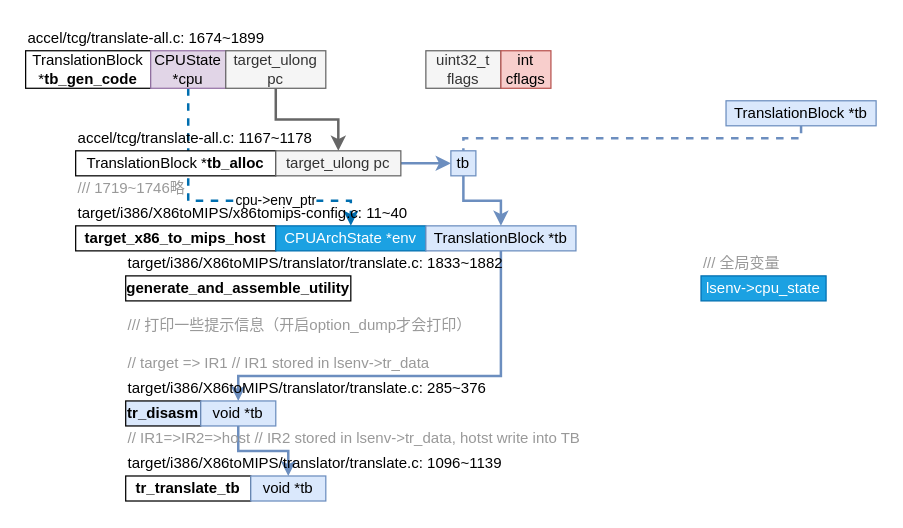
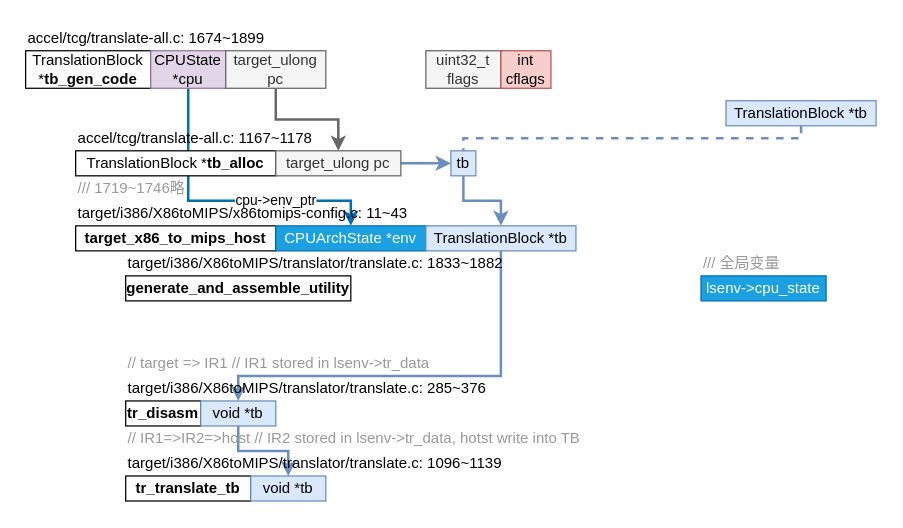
  <mxCell id="0" />
  <mxCell id="1" parent="0" />
  <mxCell id="2" value="TranslationBlock *&lt;b&gt;tb_gen_code&lt;/b&gt;" style="rounded=0;whiteSpace=wrap;html=1;" parent="1" vertex="1"><mxGeometry x="20" y="40" width="100" height="30" as="geometry" /></mxCell>
- <mxCell id="3" value="cpu-&amp;gt;env_ptr" style="edgeStyle=orthogonalEdgeStyle;rounded=0;orthogonalLoop=1;jettySize=auto;html=1;endArrow=classic;endFill=1;strokeWidth=2;fillColor=#1ba1e2;strokeColor=#006EAF;dashed=1;" parent="1" source="4" target="20" edge="1"><mxGeometry x="0.333" relative="1" as="geometry"><Array as="points"><mxPoint x="150" y="160" /><mxPoint x="280" y="160" /></Array><mxPoint as="offset" /></mxGeometry></mxCell>
+ <mxCell id="3" value="cpu-&amp;gt;env_ptr" style="edgeStyle=orthogonalEdgeStyle;rounded=0;orthogonalLoop=1;jettySize=auto;html=1;endArrow=classic;endFill=1;strokeWidth=2;fillColor=#1ba1e2;strokeColor=#006EAF;" parent="1" source="4" target="20" edge="1"><mxGeometry x="0.333" relative="1" as="geometry"><Array as="points"><mxPoint x="150" y="160" /><mxPoint x="280" y="160" /></Array><mxPoint as="offset" /></mxGeometry></mxCell>
  <mxCell id="4" value="CPUState *cpu" style="rounded=0;whiteSpace=wrap;html=1;fillColor=#e1d5e7;strokeColor=#9673a6;" parent="1" vertex="1"><mxGeometry x="120" y="40" width="60" height="30" as="geometry" /></mxCell>
  <mxCell id="5" style="edgeStyle=orthogonalEdgeStyle;rounded=0;orthogonalLoop=1;jettySize=auto;html=1;strokeWidth=2;fillColor=#f5f5f5;strokeColor=#666666;" parent="1" source="6" target="15" edge="1"><mxGeometry relative="1" as="geometry" /></mxCell>
  <mxCell id="6" value="target_ulong pc" style="rounded=0;whiteSpace=wrap;html=1;fillColor=#f5f5f5;strokeColor=#666666;fontColor=#333333;" parent="1" vertex="1"><mxGeometry x="180" y="40" width="80" height="30" as="geometry" /></mxCell>
  <mxCell id="7" value="uint32_t flags" style="rounded=0;whiteSpace=wrap;html=1;fillColor=#f5f5f5;strokeColor=#666666;fontColor=#333333;" parent="1" vertex="1"><mxGeometry x="340" y="40" width="60" height="30" as="geometry" /></mxCell>
  <mxCell id="8" value="int cflags" style="rounded=0;whiteSpace=wrap;html=1;fillColor=#f8cecc;strokeColor=#b85450;" parent="1" vertex="1"><mxGeometry x="400" y="40" width="40" height="30" as="geometry" /></mxCell>
  <mxCell id="9" value="accel/tcg/translate-all.c: 1674~1899" style="text;html=1;resizable=0;points=[];autosize=1;align=left;verticalAlign=top;spacingTop=-4;" parent="1" vertex="1"><mxGeometry x="20" y="20" width="200" height="20" as="geometry" /></mxCell>
  <mxCell id="10" style="edgeStyle=orthogonalEdgeStyle;rounded=0;orthogonalLoop=1;jettySize=auto;html=1;strokeWidth=2;dashed=1;endArrow=none;endFill=0;fillColor=#dae8fc;strokeColor=#6c8ebf;" parent="1" source="11" target="17" edge="1"><mxGeometry relative="1" as="geometry"><Array as="points"><mxPoint x="640" y="110" /><mxPoint x="370" y="110" /></Array></mxGeometry></mxCell>
  <mxCell id="11" value="TranslationBlock *tb" style="rounded=0;whiteSpace=wrap;html=1;fillColor=#dae8fc;strokeColor=#6c8ebf;" parent="1" vertex="1"><mxGeometry x="580" y="80" width="120" height="20" as="geometry" /></mxCell>
  <mxCell id="12" value="TranslationBlock *&lt;b&gt;tb_alloc&lt;/b&gt;" style="rounded=0;whiteSpace=wrap;html=1;" parent="1" vertex="1"><mxGeometry x="60" y="120" width="160" height="20" as="geometry" /></mxCell>
  <mxCell id="13" value="accel/tcg/translate-all.c: 1167~1178" style="text;html=1;resizable=0;points=[];autosize=1;align=left;verticalAlign=top;spacingTop=-4;" parent="1" vertex="1"><mxGeometry x="60" y="100" width="200" height="20" as="geometry" /></mxCell>
  <mxCell id="14" style="edgeStyle=orthogonalEdgeStyle;rounded=0;orthogonalLoop=1;jettySize=auto;html=1;endArrow=classic;endFill=1;strokeWidth=2;fillColor=#dae8fc;strokeColor=#6c8ebf;" parent="1" source="15" target="17" edge="1"><mxGeometry relative="1" as="geometry" /></mxCell>
  <mxCell id="15" value="target_ulong pc" style="rounded=0;whiteSpace=wrap;html=1;fillColor=#f5f5f5;strokeColor=#666666;fontColor=#333333;" parent="1" vertex="1"><mxGeometry x="220" y="120" width="100" height="20" as="geometry" /></mxCell>
  <mxCell id="16" style="edgeStyle=orthogonalEdgeStyle;rounded=0;orthogonalLoop=1;jettySize=auto;html=1;endArrow=classic;endFill=1;strokeWidth=2;fillColor=#dae8fc;strokeColor=#6c8ebf;" parent="1" source="17" target="22" edge="1"><mxGeometry relative="1" as="geometry" /></mxCell>
  <mxCell id="17" value="tb" style="rounded=0;whiteSpace=wrap;html=1;fillColor=#dae8fc;strokeColor=#6c8ebf;" parent="1" vertex="1"><mxGeometry x="360" y="120" width="20" height="20" as="geometry" /></mxCell>
  <mxCell id="18" value="&lt;font color=&quot;#999999&quot;&gt;/// 1719~1746略&lt;/font&gt;" style="text;html=1;resizable=0;points=[];autosize=1;align=left;verticalAlign=top;spacingTop=-4;" parent="1" vertex="1"><mxGeometry x="60" y="140" width="100" height="20" as="geometry" /></mxCell>
  <mxCell id="19" value="&lt;b&gt;target_x86_to_mips_host&lt;/b&gt;" style="rounded=0;whiteSpace=wrap;html=1;" parent="1" vertex="1"><mxGeometry x="60" y="180" width="160" height="20" as="geometry" /></mxCell>
  <mxCell id="20" value="CPUArchState *env" style="rounded=0;whiteSpace=wrap;html=1;fillColor=#1ba1e2;strokeColor=#006EAF;fontColor=#ffffff;" parent="1" vertex="1"><mxGeometry x="220" y="180" width="120" height="20" as="geometry" /></mxCell>
  <mxCell id="21" style="edgeStyle=orthogonalEdgeStyle;rounded=0;orthogonalLoop=1;jettySize=auto;html=1;strokeWidth=2;fillColor=#dae8fc;strokeColor=#6c8ebf;" edge="1" parent="1" source="22" target="30"><mxGeometry relative="1" as="geometry"><Array as="points"><mxPoint x="400" y="300" /><mxPoint x="190" y="300" /></Array></mxGeometry></mxCell>
  <mxCell id="22" value="TranslationBlock *tb" style="rounded=0;whiteSpace=wrap;html=1;fillColor=#dae8fc;strokeColor=#6c8ebf;" parent="1" vertex="1"><mxGeometry x="340" y="180" width="120" height="20" as="geometry" /></mxCell>
- <mxCell id="23" value="target/i386/X86toMIPS/x86tomips-config.c: 11~40" style="text;html=1;resizable=0;points=[];autosize=1;align=left;verticalAlign=top;spacingTop=-4;" parent="1" vertex="1"><mxGeometry x="60" y="160" width="280" height="20" as="geometry" /></mxCell>
+ <mxCell id="23" value="target/i386/X86toMIPS/x86tomips-config.c: 11~43" style="text;html=1;resizable=0;points=[];autosize=1;align=left;verticalAlign=top;spacingTop=-4;" parent="1" vertex="1"><mxGeometry x="60" y="160" width="280" height="20" as="geometry" /></mxCell>
  <mxCell id="24" value="&lt;b&gt;generate_and_assemble_utility&lt;/b&gt;" style="rounded=0;whiteSpace=wrap;html=1;" vertex="1" parent="1"><mxGeometry x="100" y="220" width="180" height="20" as="geometry" /></mxCell>
  <mxCell id="25" value="target/i386/X86toMIPS/translator/translate.c: 1833~1882" style="text;html=1;resizable=0;points=[];autosize=1;align=left;verticalAlign=top;spacingTop=-4;" vertex="1" parent="1"><mxGeometry x="100" y="200" width="320" height="20" as="geometry" /></mxCell>
- <mxCell id="26" value="&lt;font color=&quot;#999999&quot;&gt;/// 打印一些提示信息（开启option_dump才会打印）&lt;/font&gt;" style="text;html=1;resizable=0;points=[];autosize=1;align=left;verticalAlign=top;spacingTop=-4;" vertex="1" parent="1"><mxGeometry x="100" y="250" width="290" height="20" as="geometry" /></mxCell>
- <mxCell id="27" value="&lt;b&gt;tr_disasm&lt;/b&gt;" style="rounded=0;whiteSpace=wrap;html=1;fillColor=#dae8fc;" vertex="1" parent="1"><mxGeometry x="100" y="320" width="60" height="20" as="geometry" /></mxCell>
+ <mxCell id="27" value="&lt;b&gt;tr_disasm&lt;/b&gt;" style="rounded=0;whiteSpace=wrap;html=1;" vertex="1" parent="1"><mxGeometry x="100" y="320" width="60" height="20" as="geometry" /></mxCell>
  <mxCell id="28" value="&lt;font color=&quot;#999999&quot;&gt;// target =&amp;gt; IR1 // IR1 stored in lsenv-&amp;gt;tr_data&lt;/font&gt;" style="text;html=1;resizable=0;points=[];autosize=1;align=left;verticalAlign=top;spacingTop=-4;" vertex="1" parent="1"><mxGeometry x="100" y="280" width="260" height="20" as="geometry" /></mxCell>
  <mxCell id="29" style="edgeStyle=orthogonalEdgeStyle;rounded=0;orthogonalLoop=1;jettySize=auto;html=1;strokeWidth=2;fillColor=#dae8fc;strokeColor=#6c8ebf;" edge="1" parent="1" source="30" target="33"><mxGeometry relative="1" as="geometry" /></mxCell>
  <mxCell id="30" value="void *tb" style="rounded=0;whiteSpace=wrap;html=1;fillColor=#dae8fc;strokeColor=#6c8ebf;" vertex="1" parent="1"><mxGeometry x="160" y="320" width="60" height="20" as="geometry" /></mxCell>
  <mxCell id="31" value="&lt;b&gt;tr_translate_tb&lt;/b&gt;" style="rounded=0;whiteSpace=wrap;html=1;" vertex="1" parent="1"><mxGeometry x="100" y="380" width="100" height="20" as="geometry" /></mxCell>
  <mxCell id="32" value="target/i386/X86toMIPS/translator/translate.c: 285~376" style="text;html=1;resizable=0;points=[];autosize=1;align=left;verticalAlign=top;spacingTop=-4;" vertex="1" parent="1"><mxGeometry x="100" y="300" width="300" height="20" as="geometry" /></mxCell>
  <mxCell id="33" value="void *tb" style="rounded=0;whiteSpace=wrap;html=1;fillColor=#dae8fc;strokeColor=#6c8ebf;" vertex="1" parent="1"><mxGeometry x="200" y="380" width="60" height="20" as="geometry" /></mxCell>
  <mxCell id="34" value="&lt;font color=&quot;#999999&quot;&gt;// IR1=&amp;gt;IR2=&amp;gt;host // IR2 stored in lsenv-&amp;gt;tr_data, hotst write into TB&lt;/font&gt;" style="text;html=1;resizable=0;points=[];autosize=1;align=left;verticalAlign=top;spacingTop=-4;" vertex="1" parent="1"><mxGeometry x="100" y="340" width="380" height="20" as="geometry" /></mxCell>
  <mxCell id="35" value="target/i386/X86toMIPS/translator/translate.c: 1096~1139" style="text;html=1;resizable=0;points=[];autosize=1;align=left;verticalAlign=top;spacingTop=-4;" vertex="1" parent="1"><mxGeometry x="100" y="360" width="310" height="20" as="geometry" /></mxCell>
  <mxCell id="36" value="lsenv-&amp;gt;cpu_state" style="rounded=0;whiteSpace=wrap;html=1;fillColor=#1ba1e2;strokeColor=#006EAF;fontColor=#ffffff;" vertex="1" parent="1"><mxGeometry x="560" y="220" width="100" height="20" as="geometry" /></mxCell>
  <mxCell id="37" value="&lt;font color=&quot;#999999&quot;&gt;/// 全局变量&lt;/font&gt;" style="text;html=1;resizable=0;points=[];autosize=1;align=left;verticalAlign=top;spacingTop=-4;" vertex="1" parent="1"><mxGeometry x="560" y="200" width="80" height="20" as="geometry" /></mxCell>
